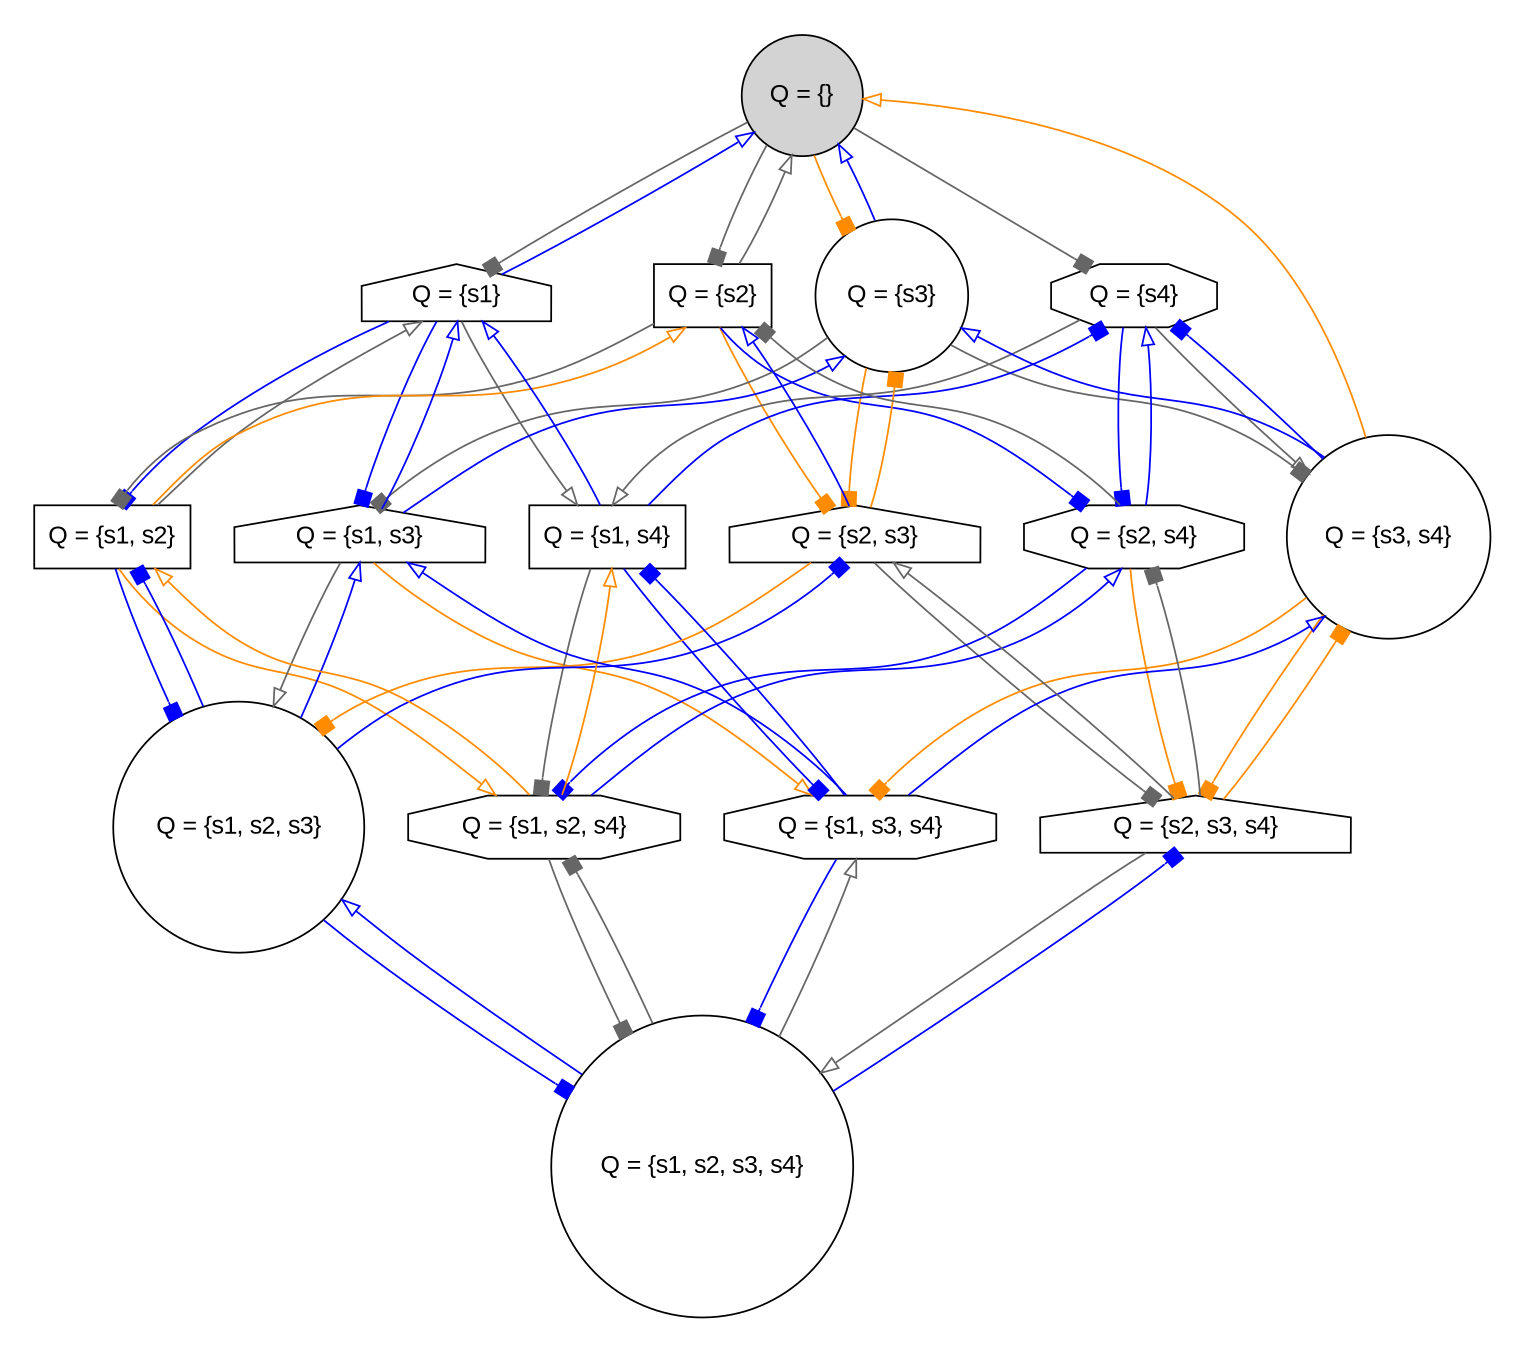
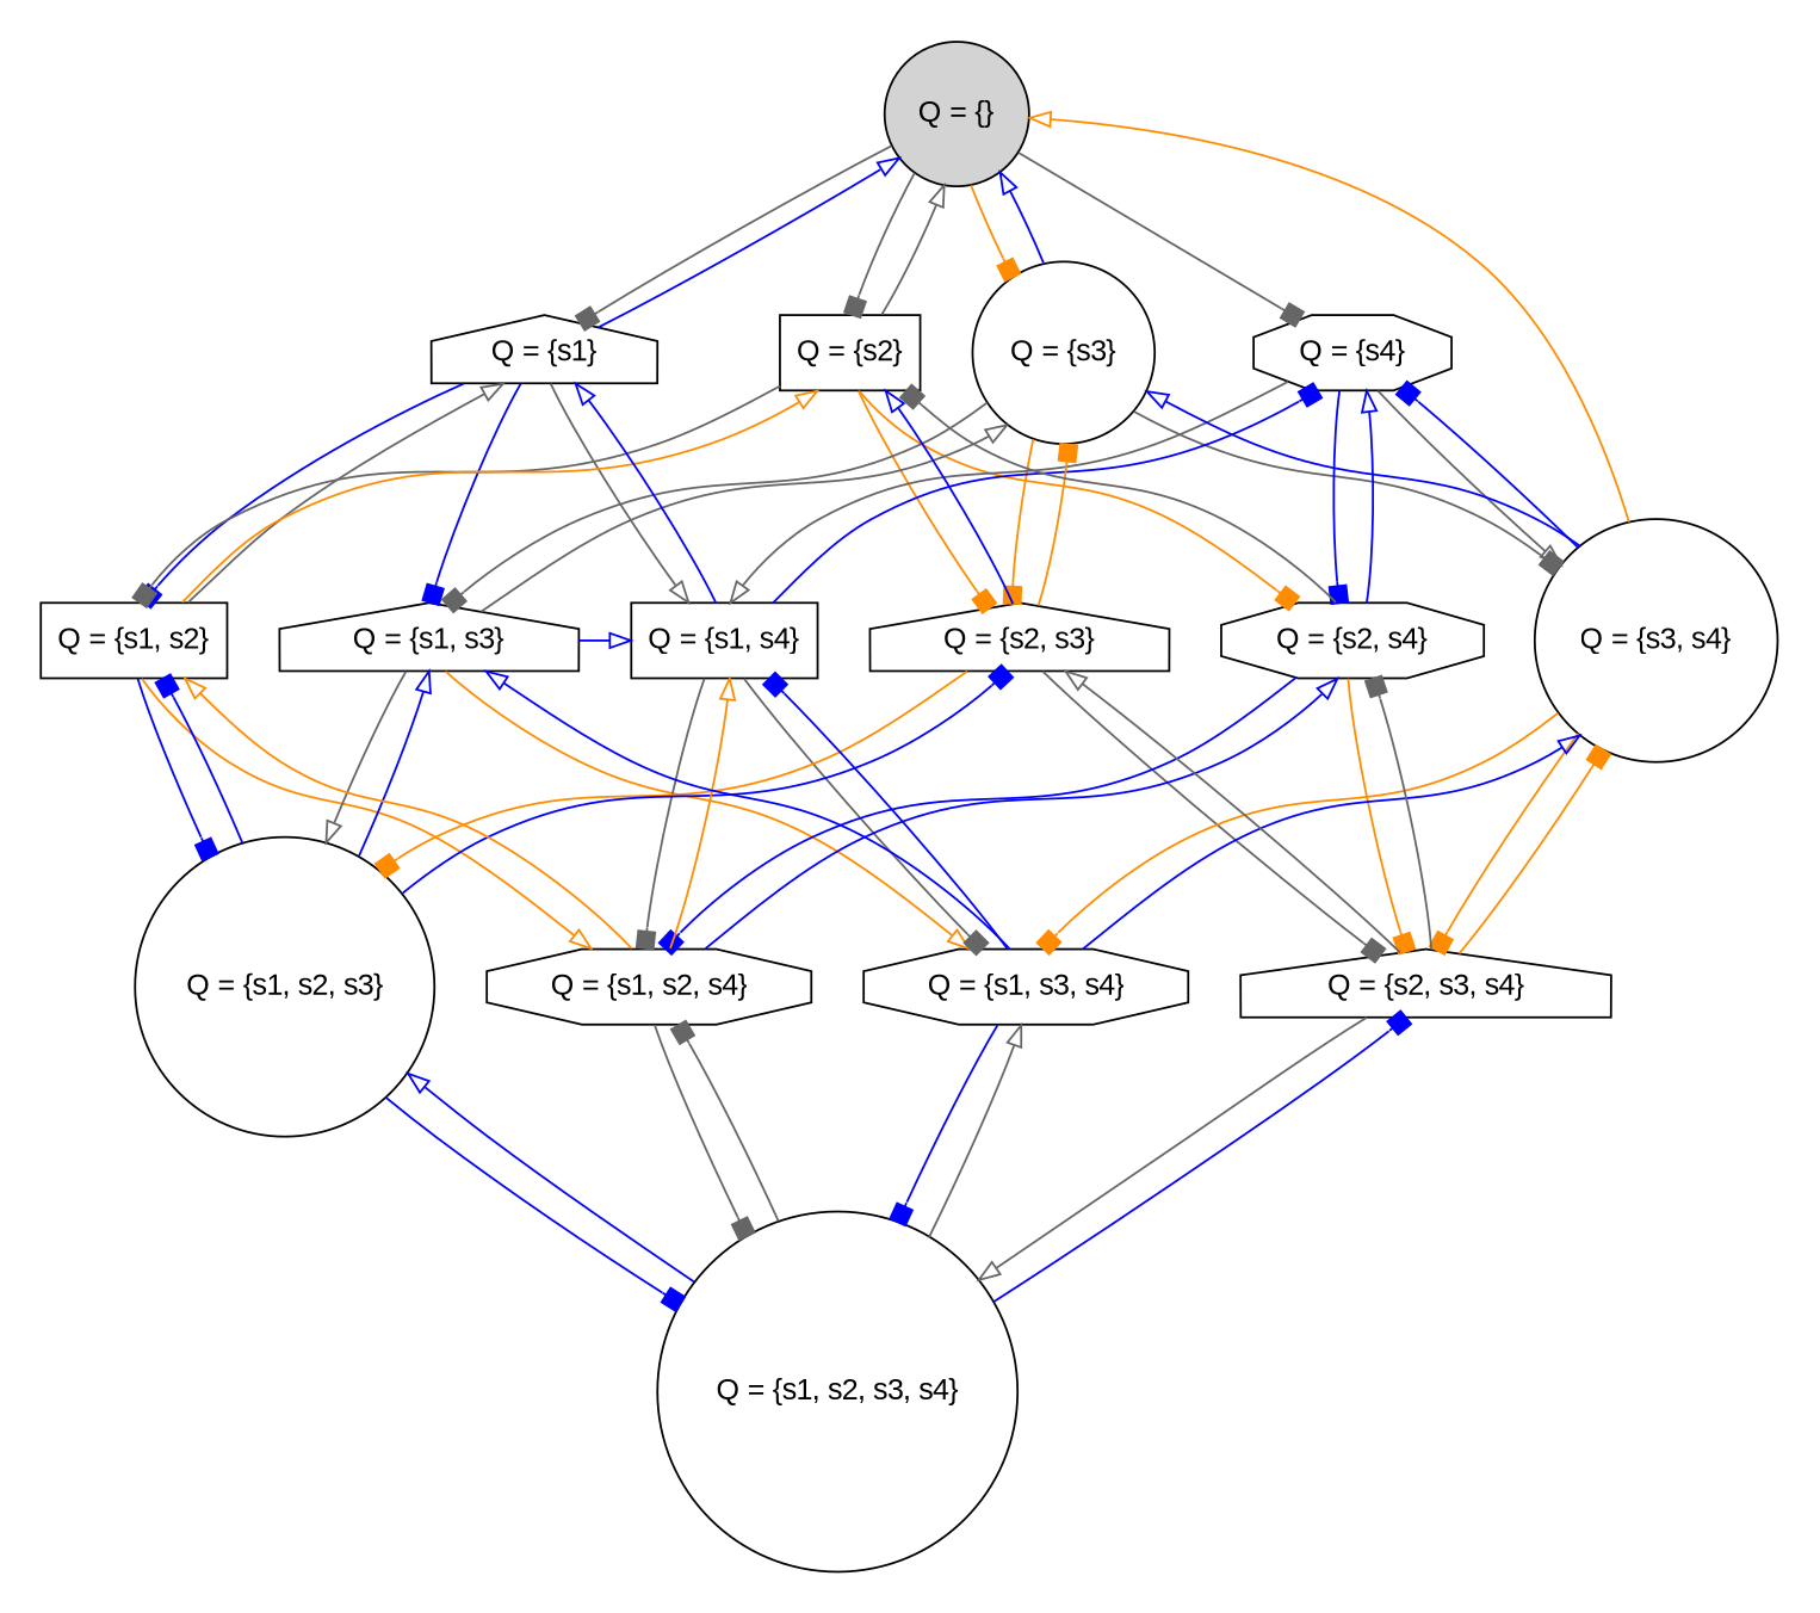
  strict digraph {
    fontname="Liberation Sans"
    nodesep=0.35
    node [fontname="Liberation Sans" shape=circle]
    edge [arrowhead=box color=blue fontcolor=black fontname="Liberation Sans"]
    n1 [label="Q = {}" style=filled]
    n2 [label="Q = {s1}" shape=house]
    n3 [label="Q = {s2}" shape=box]
    n4 [label="Q = {s3}"]
    n5 [label="Q = {s4}" shape=octagon]
    n6 [label="Q = {s1, s2}" shape=box]
    n7 [label="Q = {s1, s3}" shape=house]
    n8 [label="Q = {s1, s4}" shape=box]
    n9 [label="Q = {s2, s3}" shape=house]
    n10 [label="Q = {s2, s4}" shape=octagon]
    n11 [label="Q = {s3, s4}"]
    n12 [label="Q = {s1, s2, s3}"]
    n13 [label="Q = {s1, s2, s4}" shape=octagon]
    n14 [label="Q = {s1, s3, s4}" shape=octagon]
    n15 [label="Q = {s2, s3, s4}" shape=house]
    n16 [label="Q = {s1, s2, s3, s4}"]
    subgraph cluster_1 {
      color=white
      subgraph sub_2 {
        color=white
        rank=same
        n1
      }
      subgraph sub_3 {
        color=white
        rank=same
        n2
        n3
        n4
        n5
      }
      subgraph sub_4 {
        color=white
        rank=same
        n6
        n7
        n8
        n9
        n10
        n11
      }
      subgraph sub_5 {
        color=white
        rank=same
        n12
        n13
        n14
        n15
      }
      subgraph sub_6 {
        color=white
        rank=same
        n16
      }
    }
    n1 -> n2 [color=gray40]
    n1 -> n3 [color=gray40]
    n1 -> n4 [color=darkorange]
    n1 -> n5 [color=gray40]
    n2 -> n1 [arrowhead=onormal]
    n2 -> n6
    n2 -> n7
    n2 -> n8 [arrowhead=onormal color=gray40]
    n3 -> n1 [arrowhead=onormal color=gray40]
    n3 -> n6 [color=gray40]
    n3 -> n9 [color=darkorange]
-   n3 -> n10
+   n3 -> n10 [color=darkorange]
    n4 -> n1 [arrowhead=onormal]
    n4 -> n7 [color=gray40]
    n4 -> n9 [color=darkorange]
    n4 -> n11 [color=gray40]
    n5 -> n8 [arrowhead=onormal color=gray40]
    n5 -> n10
    n5 -> n11 [arrowhead=onormal color=gray40]
    n6 -> n2 [arrowhead=onormal color=gray40]
    n6 -> n3 [arrowhead=onormal color=darkorange]
    n6 -> n12
    n6 -> n13 [arrowhead=onormal color=darkorange]
-   n7 -> n2 [arrowhead=onormal]
-   n7 -> n4 [arrowhead=onormal]
+   n7 -> n8 [arrowhead=onormal]
+   n7 -> n4 [arrowhead=onormal color=gray40]
    n7 -> n12 [arrowhead=onormal color=gray40]
    n7 -> n14 [arrowhead=onormal color=darkorange]
    n8 -> n2 [arrowhead=onormal]
    n8 -> n5
    n8 -> n13 [color=gray40]
-   n8 -> n14
+   n8 -> n14 [color=gray40]
    n9 -> n3 [arrowhead=onormal]
    n9 -> n4 [color=darkorange]
    n9 -> n12 [color=darkorange]
    n9 -> n15 [color=gray40]
    n10 -> n3 [color=gray40]
    n10 -> n5 [arrowhead=onormal]
    n10 -> n13
    n10 -> n15 [color=darkorange]
    n11 -> n1 [arrowhead=onormal color=darkorange]
    n11 -> n4 [arrowhead=onormal]
    n11 -> n5
    n11 -> n14 [color=darkorange]
    n11 -> n15 [color=darkorange]
    n12 -> n6
    n12 -> n7 [arrowhead=onormal]
    n12 -> n9
    n12 -> n16
    n13 -> n6 [arrowhead=onormal color=darkorange]
    n13 -> n8 [arrowhead=onormal color=darkorange]
    n13 -> n10 [arrowhead=onormal]
    n13 -> n16 [color=gray40]
    n14 -> n7 [arrowhead=onormal]
    n14 -> n8
    n14 -> n11 [arrowhead=onormal]
    n14 -> n16
    n15 -> n9 [arrowhead=onormal color=gray40]
    n15 -> n10 [color=gray40]
    n15 -> n11 [color=darkorange]
    n15 -> n16 [arrowhead=onormal color=gray40]
    n16 -> n12 [arrowhead=onormal]
    n16 -> n13 [color=gray40]
    n16 -> n14 [arrowhead=onormal color=gray40]
    n16 -> n15
  }
